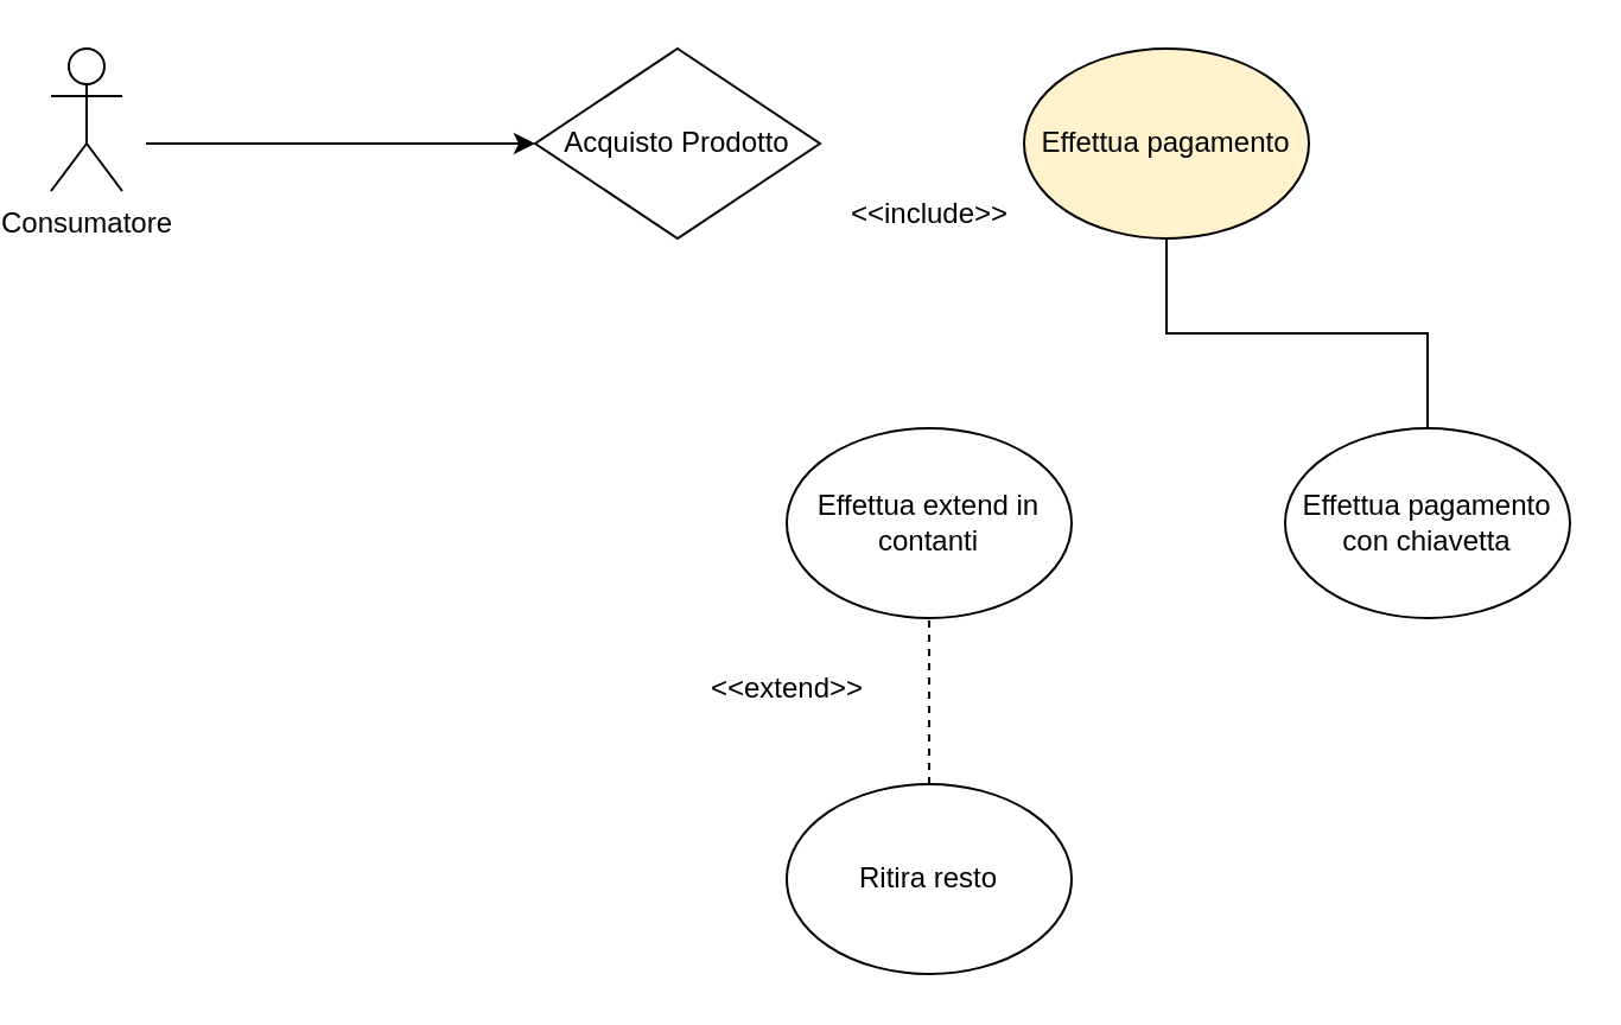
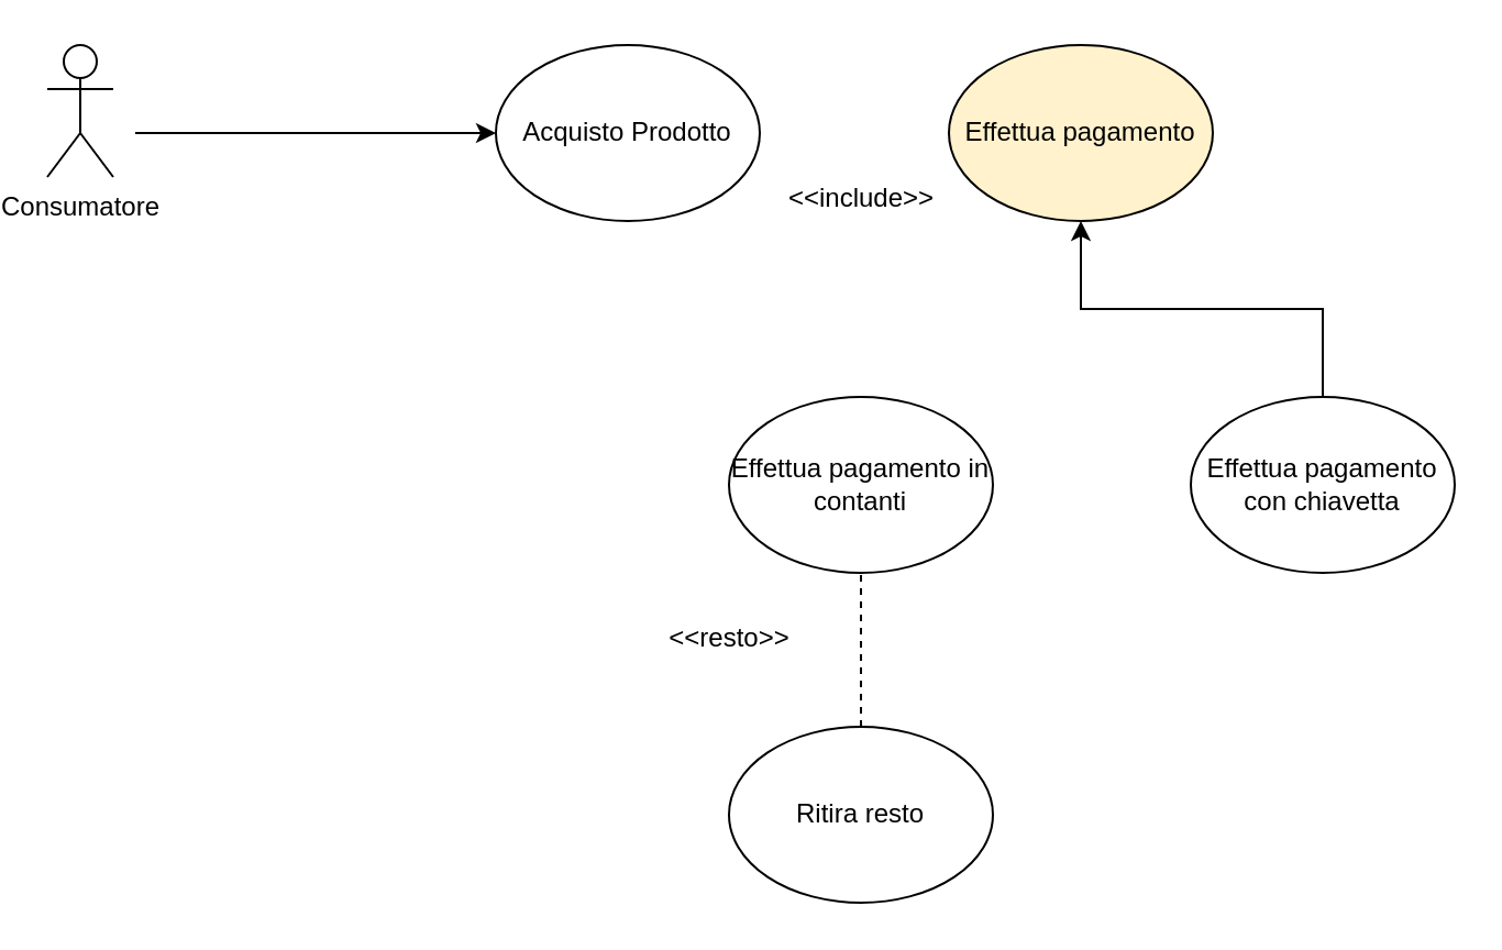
  <mxCell id="0" />
  <mxCell id="1" parent="0" />
  <mxCell id="2" value="Consumatore&lt;br&gt;" style="shape=umlActor;verticalLabelPosition=bottom;verticalAlign=top;html=1;outlineConnect=0;" vertex="1" parent="1"><mxGeometry x="20" y="20" width="30" height="60" as="geometry" /></mxCell>
- <mxCell id="3" value="Acquisto Prodotto" style="rhombus;whiteSpace=wrap;html=1;" vertex="1" parent="1"><mxGeometry x="224" y="20" width="120" height="80" as="geometry" /></mxCell>
+ <mxCell id="3" value="Acquisto Prodotto" style="ellipse;whiteSpace=wrap;html=1;" vertex="1" parent="1"><mxGeometry x="224" y="20" width="120" height="80" as="geometry" /></mxCell>
  <mxCell id="4" value="Effettua pagamento" style="ellipse;whiteSpace=wrap;html=1;fillColor=#fff2cc;" vertex="1" parent="1"><mxGeometry x="430" y="20" width="120" height="80" as="geometry" /></mxCell>
  <mxCell id="5" value="" style="endArrow=classic;html=1;entryX=0;entryY=0.5;entryDx=0;entryDy=0;" edge="1" parent="1" target="3"><mxGeometry width="50" height="50" relative="1" as="geometry"><mxPoint x="60" y="60" as="sourcePoint" /><mxPoint x="330" y="350" as="targetPoint" /></mxGeometry></mxCell>
  <mxCell id="6" value="&amp;lt;&amp;lt;include&amp;gt;&amp;gt;" style="text;html=1;align=center;verticalAlign=middle;resizable=0;points=[];autosize=1;strokeColor=none;fillColor=none;" vertex="1" parent="1"><mxGeometry x="350" y="80" width="80" height="20" as="geometry" /></mxCell>
- <mxCell id="7" style="edgeStyle=orthogonalEdgeStyle;rounded=0;orthogonalLoop=1;jettySize=auto;html=1;entryX=0.5;entryY=1;entryDx=0;entryDy=0;endArrow=none;" edge="1" parent="1" source="8" target="4"><mxGeometry relative="1" as="geometry" /></mxCell>
+ <mxCell id="7" style="edgeStyle=orthogonalEdgeStyle;rounded=0;orthogonalLoop=1;jettySize=auto;html=1;entryX=0.5;entryY=1;entryDx=0;entryDy=0;" edge="1" parent="1" source="8" target="4"><mxGeometry relative="1" as="geometry" /></mxCell>
  <mxCell id="8" value="Effettua pagamento con chiavetta" style="ellipse;whiteSpace=wrap;html=1;" vertex="1" parent="1"><mxGeometry x="540" y="180" width="120" height="80" as="geometry" /></mxCell>
- <mxCell id="9" value="Effettua extend in contanti" style="ellipse;whiteSpace=wrap;html=1;" vertex="1" parent="1"><mxGeometry x="330" y="180" width="120" height="80" as="geometry" /></mxCell>
+ <mxCell id="9" value="Effettua pagamento in contanti" style="ellipse;whiteSpace=wrap;html=1;" vertex="1" parent="1"><mxGeometry x="330" y="180" width="120" height="80" as="geometry" /></mxCell>
  <mxCell id="10" value="Ritira resto" style="ellipse;whiteSpace=wrap;html=1;" vertex="1" parent="1"><mxGeometry x="330" y="330" width="120" height="80" as="geometry" /></mxCell>
  <mxCell id="11" value="" style="endArrow=none;dashed=1;html=1;exitX=0.5;exitY=0;exitDx=0;exitDy=0;" edge="1" parent="1" source="10"><mxGeometry width="50" height="50" relative="1" as="geometry"><mxPoint x="280" y="-40" as="sourcePoint" /><mxPoint x="390" y="260" as="targetPoint" /></mxGeometry></mxCell>
- <mxCell id="12" value="&amp;lt;&amp;lt;extend&amp;gt;&amp;gt;" style="text;html=1;align=center;verticalAlign=middle;resizable=0;points=[];autosize=1;strokeColor=none;fillColor=none;" vertex="1" parent="1"><mxGeometry x="290" y="280" width="80" height="20" as="geometry" /></mxCell>
+ <mxCell id="12" value="&amp;lt;&amp;lt;resto&amp;gt;&amp;gt;" style="text;html=1;align=center;verticalAlign=middle;resizable=0;points=[];autosize=1;strokeColor=none;fillColor=none;" vertex="1" parent="1"><mxGeometry x="290" y="280" width="80" height="20" as="geometry" /></mxCell>
